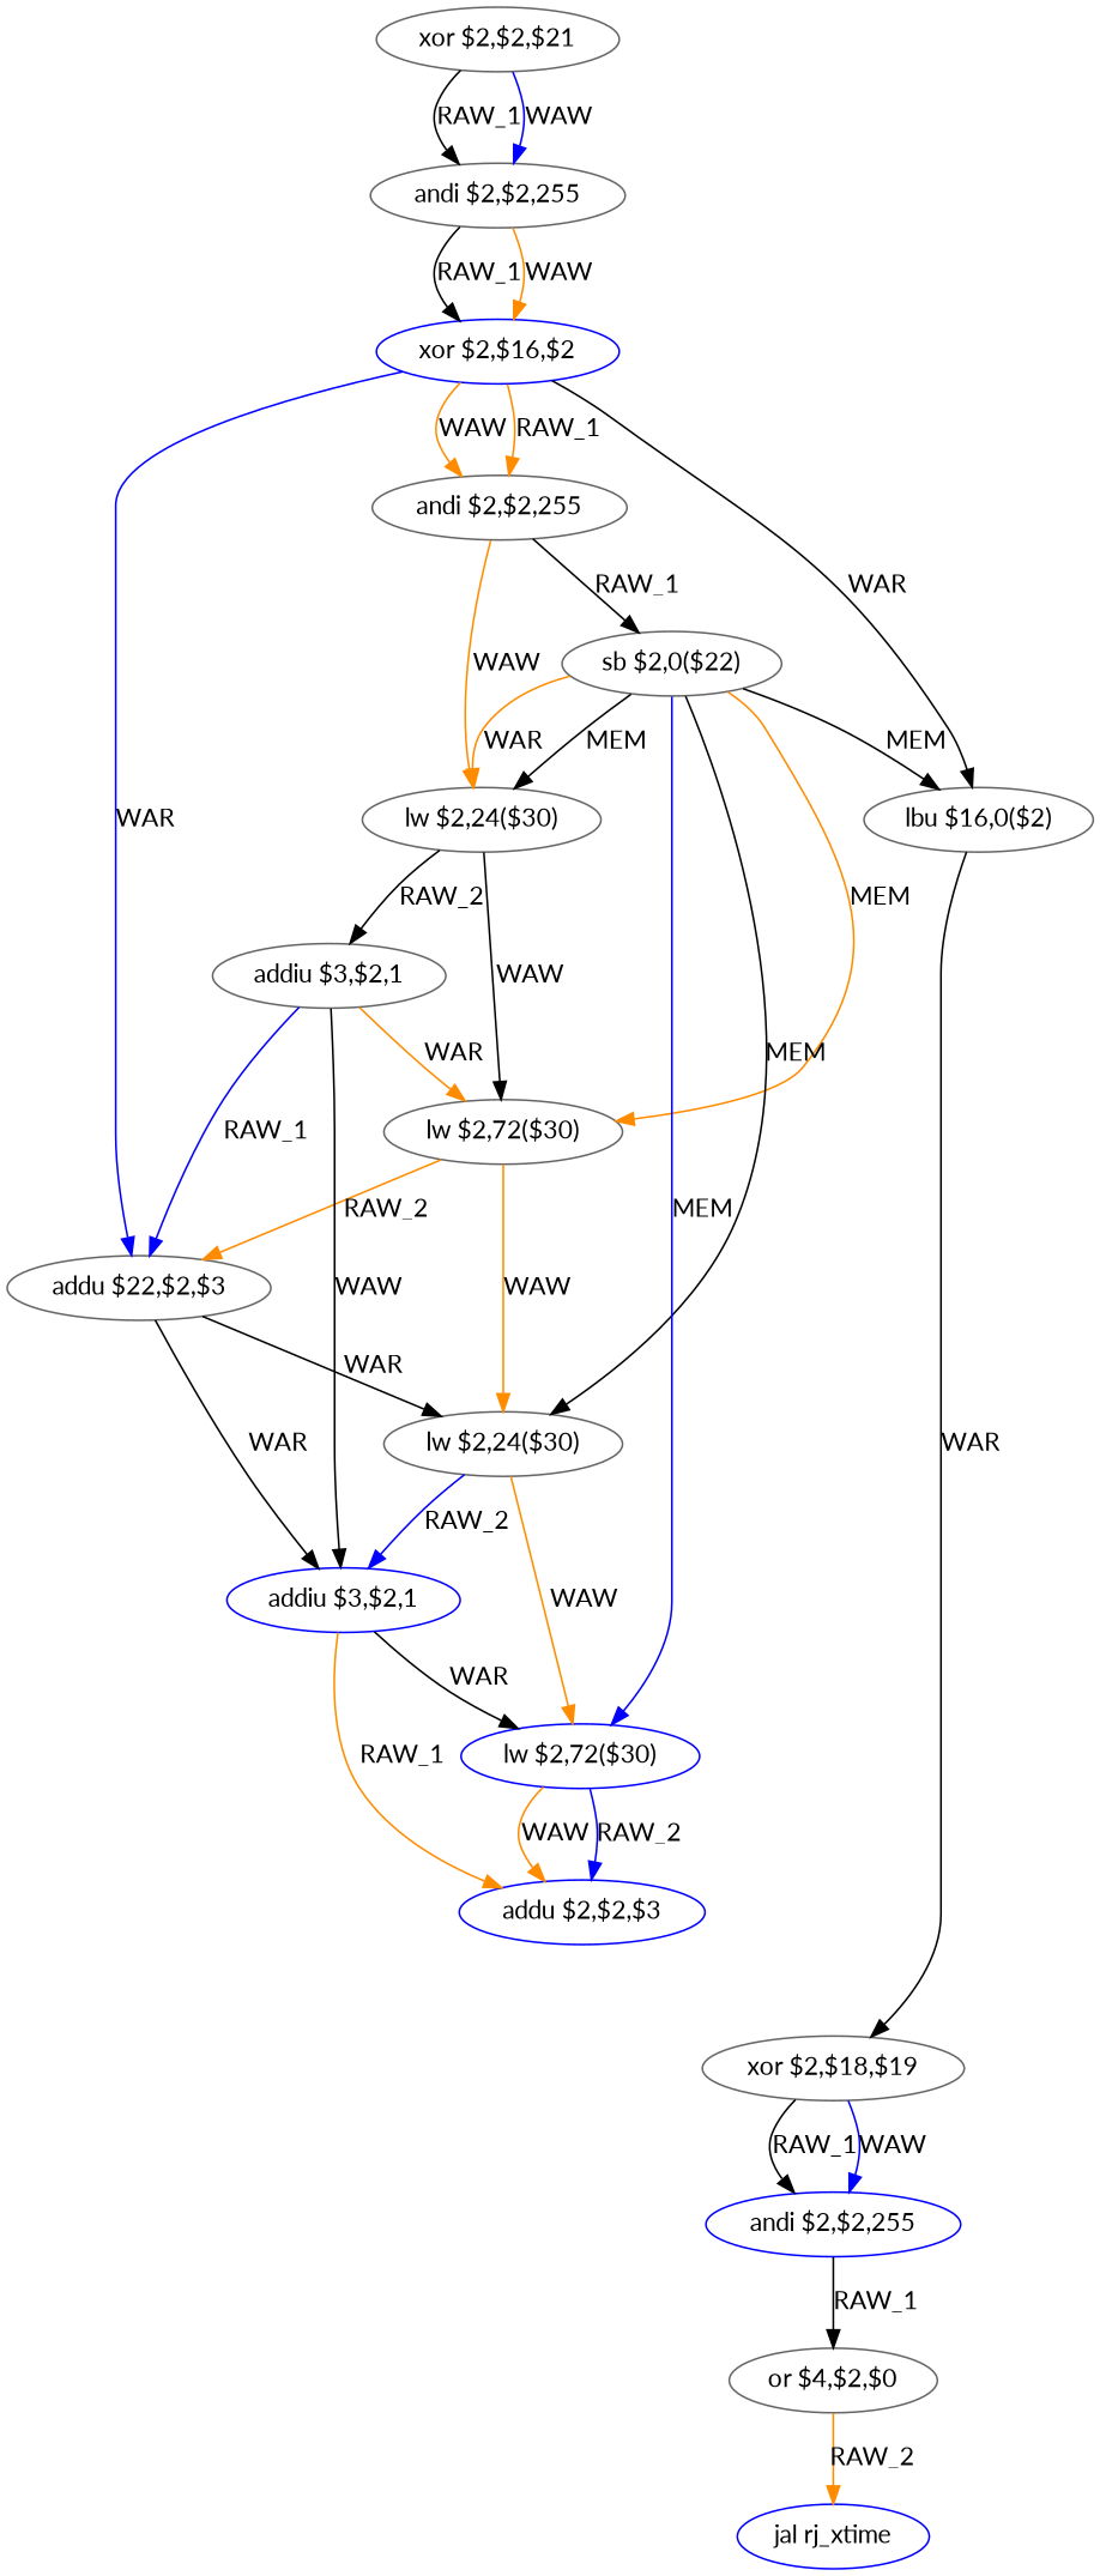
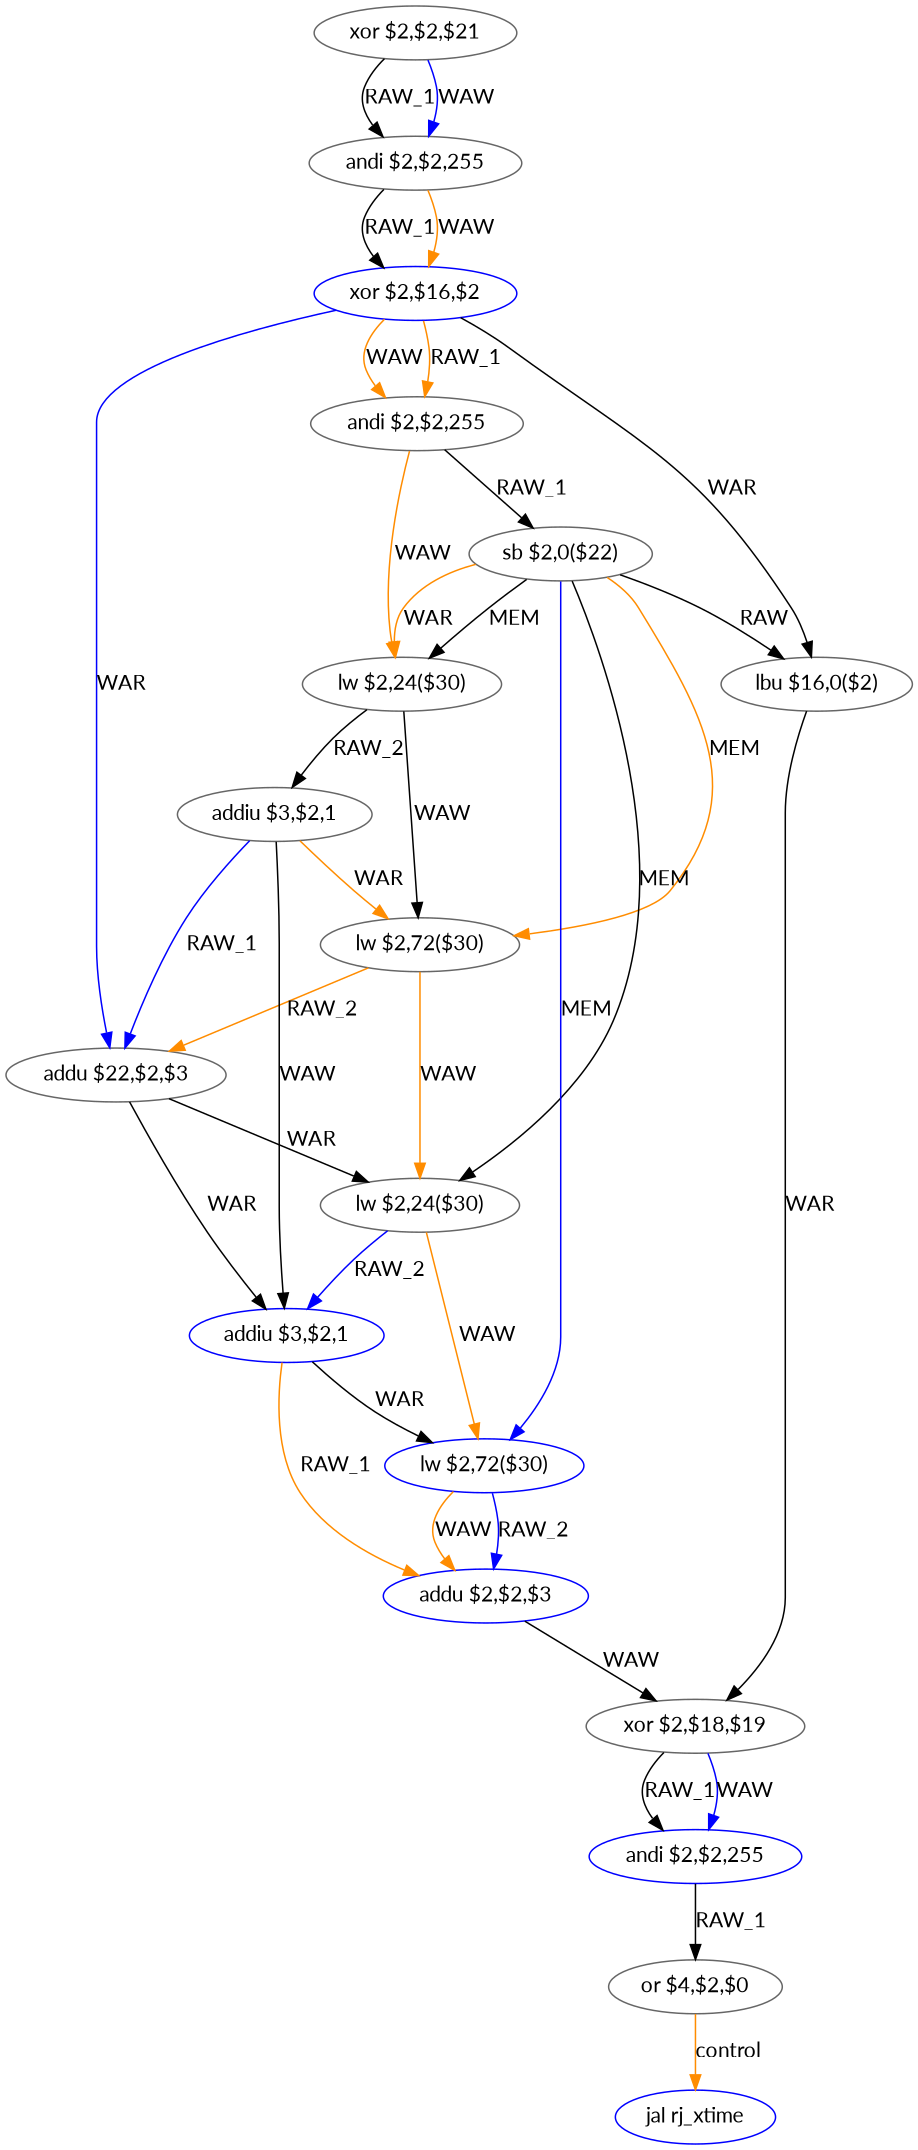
  digraph {
    fontname=Lato
    node [color=gray40 fontname=Lato shape=ellipse]
    edge [color=black fontname=Lato]
    n1 [label="xor $2,$2,$21"]
    n2 [label="andi $2,$2,255"]
    n3 [color=blue label="xor $2,$16,$2"]
    n4 [label="andi $2,$2,255"]
    n5 [label="lbu $16,0($2)"]
    n6 [label="addu $22,$2,$3"]
    n7 [label="sb $2,0($22)"]
    n8 [label="lw $2,24($30)"]
    n9 [label="xor $2,$18,$19"]
    n10 [label="lw $2,72($30)"]
    n11 [label="lw $2,24($30)"]
    n12 [color=blue label="lw $2,72($30)"]
    n13 [label="addiu $3,$2,1"]
    n14 [color=blue label="andi $2,$2,255"]
    n15 [color=blue label="addiu $3,$2,1"]
    n16 [color=blue label="addu $2,$2,$3"]
    n17 [label="or $4,$2,$0"]
    n18 [color=blue label="jal rj_xtime"]
    n1 -> n2 [label=RAW_1]
    n1 -> n2 [color=blue label=WAW]
    n2 -> n3 [label=RAW_1]
    n2 -> n3 [color=darkorange label=WAW]
    n3 -> n4 [color=darkorange label=RAW_1]
    n3 -> n4 [color=darkorange label=WAW]
    n3 -> n5 [label=WAR]
    n3 -> n6 [color=blue label=WAR]
    n4 -> n7 [label=RAW_1]
    n4 -> n8 [color=darkorange label=WAW]
    n5 -> n9 [label=WAR]
    n6 -> n11 [label=WAR]
    n6 -> n15 [label=WAR]
-   n7 -> n5 [label=MEM]
+   n7 -> n5 [label=RAW]
    n7 -> n8 [color=darkorange label=WAR]
    n7 -> n8 [label=MEM]
    n7 -> n10 [color=darkorange label=MEM]
    n7 -> n11 [label=MEM]
    n7 -> n12 [color=blue label=MEM]
    n8 -> n10 [label=WAW]
    n8 -> n13 [label=RAW_2]
    n9 -> n14 [label=RAW_1]
    n9 -> n14 [color=blue label=WAW]
    n10 -> n6 [color=darkorange label=RAW_2]
    n10 -> n11 [color=darkorange label=WAW]
    n11 -> n12 [color=darkorange label=WAW]
    n11 -> n15 [color=blue label=RAW_2]
    n12 -> n16 [color=blue label=RAW_2]
    n12 -> n16 [color=darkorange label=WAW]
    n13 -> n6 [color=blue label=RAW_1]
    n13 -> n10 [color=darkorange label=WAR]
    n13 -> n15 [label=WAW]
    n14 -> n17 [label=RAW_1]
    n15 -> n12 [label=WAR]
    n15 -> n16 [color=darkorange label=RAW_1]
-   n17 -> n18 [color=darkorange label=RAW_2]
+   n16 -> n9 [label=WAW]
+   n17 -> n18 [color=darkorange label=control]
  }
